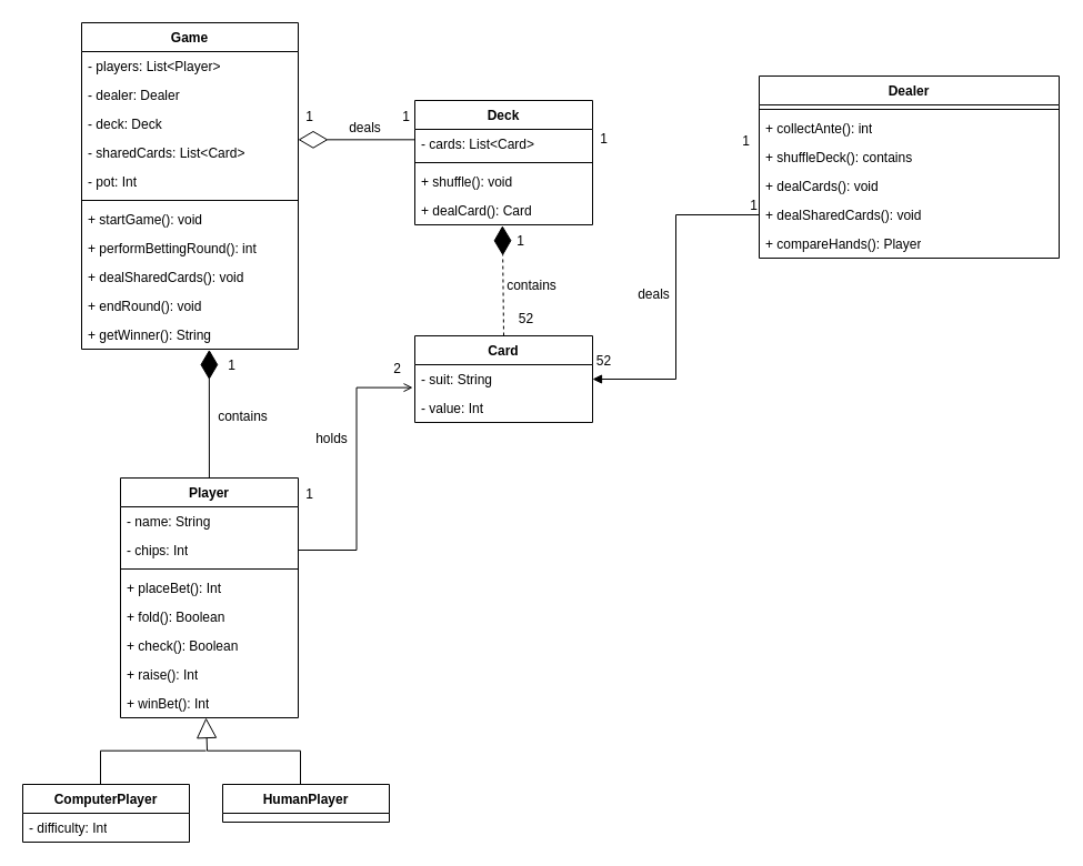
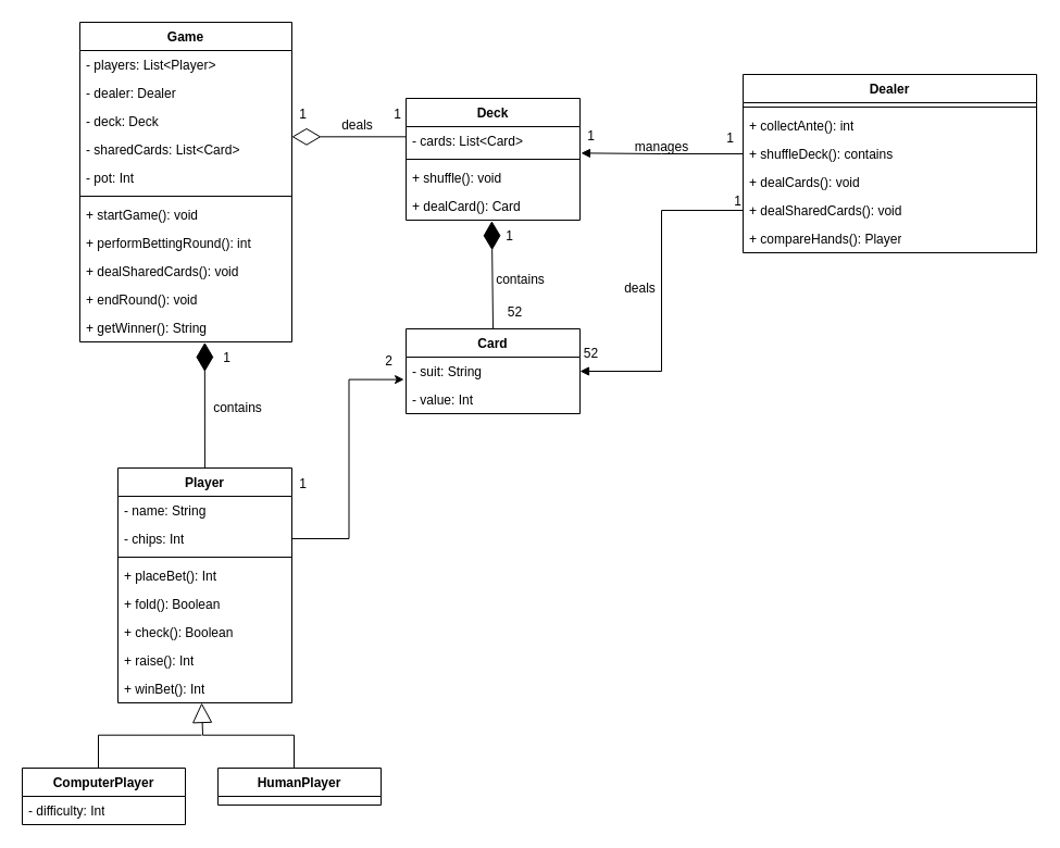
  <mxCell id="0" />
  <mxCell id="1" parent="0" />
  <mxCell id="2" value="Player" style="swimlane;fontStyle=1;align=center;verticalAlign=top;childLayout=stackLayout;horizontal=1;startSize=26;horizontalStack=0;resizeParent=1;resizeParentMax=0;resizeLast=0;collapsible=1;marginBottom=0;whiteSpace=wrap;html=1;" parent="1" vertex="1"><mxGeometry x="108" y="430" width="160" height="216" as="geometry" /></mxCell>
  <mxCell id="3" value="- name: String" style="text;strokeColor=none;fillColor=none;align=left;verticalAlign=top;spacingLeft=4;spacingRight=4;overflow=hidden;rotatable=0;points=[[0,0.5],[1,0.5]];portConstraint=eastwest;whiteSpace=wrap;html=1;" parent="2" vertex="1"><mxGeometry y="26" width="160" height="26" as="geometry" /></mxCell>
  <mxCell id="4" value="- chips: Int" style="text;strokeColor=none;fillColor=none;align=left;verticalAlign=top;spacingLeft=4;spacingRight=4;overflow=hidden;rotatable=0;points=[[0,0.5],[1,0.5]];portConstraint=eastwest;whiteSpace=wrap;html=1;" parent="2" vertex="1"><mxGeometry y="52" width="160" height="26" as="geometry" /></mxCell>
  <mxCell id="5" value="" style="line;strokeWidth=1;fillColor=none;align=left;verticalAlign=middle;spacingTop=-1;spacingLeft=3;spacingRight=3;rotatable=0;labelPosition=right;points=[];portConstraint=eastwest;strokeColor=inherit;" parent="2" vertex="1"><mxGeometry y="78" width="160" height="8" as="geometry" /></mxCell>
  <mxCell id="6" value="+ placeBet(): Int" style="text;strokeColor=none;fillColor=none;align=left;verticalAlign=top;spacingLeft=4;spacingRight=4;overflow=hidden;rotatable=0;points=[[0,0.5],[1,0.5]];portConstraint=eastwest;whiteSpace=wrap;html=1;" parent="2" vertex="1"><mxGeometry y="86" width="160" height="26" as="geometry" /></mxCell>
  <mxCell id="7" value="+ fold(): Boolean" style="text;strokeColor=none;fillColor=none;align=left;verticalAlign=top;spacingLeft=4;spacingRight=4;overflow=hidden;rotatable=0;points=[[0,0.5],[1,0.5]];portConstraint=eastwest;whiteSpace=wrap;html=1;" parent="2" vertex="1"><mxGeometry y="112" width="160" height="26" as="geometry" /></mxCell>
  <mxCell id="8" value="+ check(): Boolean" style="text;strokeColor=none;fillColor=none;align=left;verticalAlign=top;spacingLeft=4;spacingRight=4;overflow=hidden;rotatable=0;points=[[0,0.5],[1,0.5]];portConstraint=eastwest;whiteSpace=wrap;html=1;" parent="2" vertex="1"><mxGeometry y="138" width="160" height="26" as="geometry" /></mxCell>
  <mxCell id="9" value="+ raise(): Int" style="text;strokeColor=none;fillColor=none;align=left;verticalAlign=top;spacingLeft=4;spacingRight=4;overflow=hidden;rotatable=0;points=[[0,0.5],[1,0.5]];portConstraint=eastwest;whiteSpace=wrap;html=1;" parent="2" vertex="1"><mxGeometry y="164" width="160" height="26" as="geometry" /></mxCell>
  <mxCell id="10" value="+ winBet(): Int" style="text;strokeColor=none;fillColor=none;align=left;verticalAlign=top;spacingLeft=4;spacingRight=4;overflow=hidden;rotatable=0;points=[[0,0.5],[1,0.5]];portConstraint=eastwest;whiteSpace=wrap;html=1;" vertex="1" parent="2"><mxGeometry y="190" width="160" height="26" as="geometry" /></mxCell>
  <mxCell id="11" value="Deck" style="swimlane;fontStyle=1;align=center;verticalAlign=top;childLayout=stackLayout;horizontal=1;startSize=26;horizontalStack=0;resizeParent=1;resizeParentMax=0;resizeLast=0;collapsible=1;marginBottom=0;whiteSpace=wrap;html=1;" parent="1" vertex="1"><mxGeometry x="373" y="90" width="160" height="112" as="geometry" /></mxCell>
  <mxCell id="12" value="- cards: List&amp;lt;Card&amp;gt;" style="text;strokeColor=none;fillColor=none;align=left;verticalAlign=top;spacingLeft=4;spacingRight=4;overflow=hidden;rotatable=0;points=[[0,0.5],[1,0.5]];portConstraint=eastwest;whiteSpace=wrap;html=1;" parent="11" vertex="1"><mxGeometry y="26" width="160" height="26" as="geometry" /></mxCell>
  <mxCell id="13" value="" style="line;strokeWidth=1;fillColor=none;align=left;verticalAlign=middle;spacingTop=-1;spacingLeft=3;spacingRight=3;rotatable=0;labelPosition=right;points=[];portConstraint=eastwest;strokeColor=inherit;" parent="11" vertex="1"><mxGeometry y="52" width="160" height="8" as="geometry" /></mxCell>
  <mxCell id="14" value="+ shuffle(): void" style="text;strokeColor=none;fillColor=none;align=left;verticalAlign=top;spacingLeft=4;spacingRight=4;overflow=hidden;rotatable=0;points=[[0,0.5],[1,0.5]];portConstraint=eastwest;whiteSpace=wrap;html=1;" parent="11" vertex="1"><mxGeometry y="60" width="160" height="26" as="geometry" /></mxCell>
  <mxCell id="15" value="+ dealCard(): Card" style="text;strokeColor=none;fillColor=none;align=left;verticalAlign=top;spacingLeft=4;spacingRight=4;overflow=hidden;rotatable=0;points=[[0,0.5],[1,0.5]];portConstraint=eastwest;whiteSpace=wrap;html=1;" parent="11" vertex="1"><mxGeometry y="86" width="160" height="26" as="geometry" /></mxCell>
  <mxCell id="16" value="Card" style="swimlane;fontStyle=1;align=center;verticalAlign=top;childLayout=stackLayout;horizontal=1;startSize=26;horizontalStack=0;resizeParent=1;resizeParentMax=0;resizeLast=0;collapsible=1;marginBottom=0;whiteSpace=wrap;html=1;" parent="1" vertex="1"><mxGeometry x="373" y="302" width="160" height="78" as="geometry" /></mxCell>
  <mxCell id="17" value="- suit: String" style="text;strokeColor=none;fillColor=none;align=left;verticalAlign=top;spacingLeft=4;spacingRight=4;overflow=hidden;rotatable=0;points=[[0,0.5],[1,0.5]];portConstraint=eastwest;whiteSpace=wrap;html=1;" parent="16" vertex="1"><mxGeometry y="26" width="160" height="26" as="geometry" /></mxCell>
  <mxCell id="18" value="- value: Int" style="text;strokeColor=none;fillColor=none;align=left;verticalAlign=top;spacingLeft=4;spacingRight=4;overflow=hidden;rotatable=0;points=[[0,0.5],[1,0.5]];portConstraint=eastwest;whiteSpace=wrap;html=1;" parent="16" vertex="1"><mxGeometry y="52" width="160" height="26" as="geometry" /></mxCell>
  <mxCell id="19" value="Game" style="swimlane;fontStyle=1;align=center;verticalAlign=top;childLayout=stackLayout;horizontal=1;startSize=26;horizontalStack=0;resizeParent=1;resizeParentMax=0;resizeLast=0;collapsible=1;marginBottom=0;whiteSpace=wrap;html=1;" parent="1" vertex="1"><mxGeometry x="73" y="20" width="195" height="294" as="geometry" /></mxCell>
  <mxCell id="20" value="- players: List&amp;lt;Player&amp;gt;" style="text;strokeColor=none;fillColor=none;align=left;verticalAlign=top;spacingLeft=4;spacingRight=4;overflow=hidden;rotatable=0;points=[[0,0.5],[1,0.5]];portConstraint=eastwest;whiteSpace=wrap;html=1;" parent="19" vertex="1"><mxGeometry y="26" width="195" height="26" as="geometry" /></mxCell>
  <mxCell id="21" value="- dealer: Dealer" style="text;strokeColor=none;fillColor=none;align=left;verticalAlign=top;spacingLeft=4;spacingRight=4;overflow=hidden;rotatable=0;points=[[0,0.5],[1,0.5]];portConstraint=eastwest;whiteSpace=wrap;html=1;" parent="19" vertex="1"><mxGeometry y="52" width="195" height="26" as="geometry" /></mxCell>
  <mxCell id="22" value="- deck: Deck" style="text;strokeColor=none;fillColor=none;align=left;verticalAlign=top;spacingLeft=4;spacingRight=4;overflow=hidden;rotatable=0;points=[[0,0.5],[1,0.5]];portConstraint=eastwest;whiteSpace=wrap;html=1;" parent="19" vertex="1"><mxGeometry y="78" width="195" height="26" as="geometry" /></mxCell>
  <mxCell id="23" value="- sharedCards: List&amp;lt;Card&amp;gt;" style="text;strokeColor=none;fillColor=none;align=left;verticalAlign=top;spacingLeft=4;spacingRight=4;overflow=hidden;rotatable=0;points=[[0,0.5],[1,0.5]];portConstraint=eastwest;whiteSpace=wrap;html=1;" parent="19" vertex="1"><mxGeometry y="104" width="195" height="26" as="geometry" /></mxCell>
  <mxCell id="24" value="- pot: Int" style="text;strokeColor=none;fillColor=none;align=left;verticalAlign=top;spacingLeft=4;spacingRight=4;overflow=hidden;rotatable=0;points=[[0,0.5],[1,0.5]];portConstraint=eastwest;whiteSpace=wrap;html=1;" parent="19" vertex="1"><mxGeometry y="130" width="195" height="26" as="geometry" /></mxCell>
  <mxCell id="25" value="" style="line;strokeWidth=1;fillColor=none;align=left;verticalAlign=middle;spacingTop=-1;spacingLeft=3;spacingRight=3;rotatable=0;labelPosition=right;points=[];portConstraint=eastwest;strokeColor=inherit;" parent="19" vertex="1"><mxGeometry y="156" width="195" height="8" as="geometry" /></mxCell>
  <mxCell id="26" value="+ startGame(): void" style="text;strokeColor=none;fillColor=none;align=left;verticalAlign=top;spacingLeft=4;spacingRight=4;overflow=hidden;rotatable=0;points=[[0,0.5],[1,0.5]];portConstraint=eastwest;whiteSpace=wrap;html=1;" parent="19" vertex="1"><mxGeometry y="164" width="195" height="26" as="geometry" /></mxCell>
  <mxCell id="27" value="+ performBettingRound(): int" style="text;strokeColor=none;fillColor=none;align=left;verticalAlign=top;spacingLeft=4;spacingRight=4;overflow=hidden;rotatable=0;points=[[0,0.5],[1,0.5]];portConstraint=eastwest;whiteSpace=wrap;html=1;" parent="19" vertex="1"><mxGeometry y="190" width="195" height="26" as="geometry" /></mxCell>
  <mxCell id="28" value="+ dealSharedCards(): void" style="text;strokeColor=none;fillColor=none;align=left;verticalAlign=top;spacingLeft=4;spacingRight=4;overflow=hidden;rotatable=0;points=[[0,0.5],[1,0.5]];portConstraint=eastwest;whiteSpace=wrap;html=1;" parent="19" vertex="1"><mxGeometry y="216" width="195" height="26" as="geometry" /></mxCell>
  <mxCell id="29" value="+ endRound(): void" style="text;strokeColor=none;fillColor=none;align=left;verticalAlign=top;spacingLeft=4;spacingRight=4;overflow=hidden;rotatable=0;points=[[0,0.5],[1,0.5]];portConstraint=eastwest;whiteSpace=wrap;html=1;" parent="19" vertex="1"><mxGeometry y="242" width="195" height="26" as="geometry" /></mxCell>
  <mxCell id="30" value="+ getWinner(): String" style="text;strokeColor=none;fillColor=none;align=left;verticalAlign=top;spacingLeft=4;spacingRight=4;overflow=hidden;rotatable=0;points=[[0,0.5],[1,0.5]];portConstraint=eastwest;whiteSpace=wrap;html=1;" vertex="1" parent="19"><mxGeometry y="268" width="195" height="26" as="geometry" /></mxCell>
  <mxCell id="31" value="ComputerPlayer" style="swimlane;fontStyle=1;align=center;verticalAlign=top;childLayout=stackLayout;horizontal=1;startSize=26;horizontalStack=0;resizeParent=1;resizeParentMax=0;resizeLast=0;collapsible=1;marginBottom=0;whiteSpace=wrap;html=1;" parent="1" vertex="1"><mxGeometry x="20" y="706" width="150" height="52" as="geometry" /></mxCell>
  <mxCell id="32" value="- difficulty: Int" style="text;strokeColor=none;fillColor=none;align=left;verticalAlign=top;spacingLeft=4;spacingRight=4;overflow=hidden;rotatable=0;points=[[0,0.5],[1,0.5]];portConstraint=eastwest;whiteSpace=wrap;html=1;" parent="31" vertex="1"><mxGeometry y="26" width="150" height="26" as="geometry" /></mxCell>
  <mxCell id="33" value="HumanPlayer" style="swimlane;fontStyle=1;align=center;verticalAlign=top;childLayout=stackLayout;horizontal=1;startSize=26;horizontalStack=0;resizeParent=1;resizeParentMax=0;resizeLast=0;collapsible=1;marginBottom=0;whiteSpace=wrap;html=1;" parent="1" vertex="1"><mxGeometry x="200" y="706" width="150" height="34" as="geometry" /></mxCell>
  <mxCell id="34" value="Dealer" style="swimlane;fontStyle=1;align=center;verticalAlign=top;childLayout=stackLayout;horizontal=1;startSize=26;horizontalStack=0;resizeParent=1;resizeParentMax=0;resizeLast=0;collapsible=1;marginBottom=0;whiteSpace=wrap;html=1;" parent="1" vertex="1"><mxGeometry x="683" y="68" width="270" height="164" as="geometry" /></mxCell>
  <mxCell id="35" value="" style="line;strokeWidth=1;fillColor=none;align=left;verticalAlign=middle;spacingTop=-1;spacingLeft=3;spacingRight=3;rotatable=0;labelPosition=right;points=[];portConstraint=eastwest;strokeColor=inherit;" parent="34" vertex="1"><mxGeometry y="26" width="270" height="8" as="geometry" /></mxCell>
  <mxCell id="36" value="+ collectAnte(): int" style="text;strokeColor=none;fillColor=none;align=left;verticalAlign=top;spacingLeft=4;spacingRight=4;overflow=hidden;rotatable=0;points=[[0,0.5],[1,0.5]];portConstraint=eastwest;whiteSpace=wrap;html=1;" parent="34" vertex="1"><mxGeometry y="34" width="270" height="26" as="geometry" /></mxCell>
  <mxCell id="37" value="+ shuffleDeck(): contains" style="text;strokeColor=none;fillColor=none;align=left;verticalAlign=top;spacingLeft=4;spacingRight=4;overflow=hidden;rotatable=0;points=[[0,0.5],[1,0.5]];portConstraint=eastwest;whiteSpace=wrap;html=1;" parent="34" vertex="1"><mxGeometry y="60" width="270" height="26" as="geometry" /></mxCell>
  <mxCell id="38" value="+ dealCards(): void" style="text;strokeColor=none;fillColor=none;align=left;verticalAlign=top;spacingLeft=4;spacingRight=4;overflow=hidden;rotatable=0;points=[[0,0.5],[1,0.5]];portConstraint=eastwest;whiteSpace=wrap;html=1;" parent="34" vertex="1"><mxGeometry y="86" width="270" height="26" as="geometry" /></mxCell>
  <mxCell id="39" value="+ dealSharedCards(): void" style="text;strokeColor=none;fillColor=none;align=left;verticalAlign=top;spacingLeft=4;spacingRight=4;overflow=hidden;rotatable=0;points=[[0,0.5],[1,0.5]];portConstraint=eastwest;whiteSpace=wrap;html=1;" parent="34" vertex="1"><mxGeometry y="112" width="270" height="26" as="geometry" /></mxCell>
  <mxCell id="40" value="+ compareHands(): Player" style="text;strokeColor=none;fillColor=none;align=left;verticalAlign=top;spacingLeft=4;spacingRight=4;overflow=hidden;rotatable=0;points=[[0,0.5],[1,0.5]];portConstraint=eastwest;whiteSpace=wrap;html=1;" parent="34" vertex="1"><mxGeometry y="138" width="270" height="26" as="geometry" /></mxCell>
  <mxCell id="41" value="" style="endArrow=block;endSize=16;endFill=0;html=1;rounded=0;entryX=0.5;entryY=1.128;entryDx=0;entryDy=0;entryPerimeter=0;exitX=0.5;exitY=0;exitDx=0;exitDy=0;edgeStyle=orthogonalEdgeStyle;" parent="1" edge="1"><mxGeometry width="160" relative="1" as="geometry"><mxPoint x="270" y="705.67" as="sourcePoint" /><mxPoint x="185" y="645.998" as="targetPoint" /><Array as="points"><mxPoint x="270" y="675.67" /><mxPoint x="186" y="675.67" /></Array></mxGeometry></mxCell>
  <mxCell id="42" value="" style="endArrow=none;html=1;edgeStyle=orthogonalEdgeStyle;rounded=0;exitX=0.5;exitY=0;exitDx=0;exitDy=0;" parent="1" edge="1"><mxGeometry relative="1" as="geometry"><mxPoint x="90" y="705.67" as="sourcePoint" /><mxPoint x="185" y="675.67" as="targetPoint" /><Array as="points"><mxPoint x="90" y="675.67" /></Array></mxGeometry></mxCell>
- <mxCell id="43" value="" style="endArrow=diamondThin;endFill=1;endSize=24;html=1;rounded=0;exitX=0.5;exitY=0;exitDx=0;exitDy=0;entryX=0.493;entryY=1.029;entryDx=0;entryDy=0;entryPerimeter=0;dashed=1;" edge="1" parent="1" source="16" target="15"><mxGeometry width="160" relative="1" as="geometry"><mxPoint x="563" y="310" as="sourcePoint" /><mxPoint x="333" y="250" as="targetPoint" /></mxGeometry></mxCell>
+ <mxCell id="43" value="" style="endArrow=diamondThin;endFill=1;endSize=24;html=1;rounded=0;exitX=0.5;exitY=0;exitDx=0;exitDy=0;entryX=0.493;entryY=1.029;entryDx=0;entryDy=0;entryPerimeter=0;" edge="1" parent="1" source="16" target="15"><mxGeometry width="160" relative="1" as="geometry"><mxPoint x="563" y="310" as="sourcePoint" /><mxPoint x="333" y="250" as="targetPoint" /></mxGeometry></mxCell>
  <mxCell id="44" value="52" style="text;html=1;align=center;verticalAlign=middle;resizable=0;points=[];autosize=1;strokeColor=none;fillColor=none;" vertex="1" parent="1"><mxGeometry x="453" y="272" width="40" height="30" as="geometry" /></mxCell>
  <mxCell id="45" value="1" style="text;html=1;align=center;verticalAlign=middle;resizable=0;points=[];autosize=1;strokeColor=none;fillColor=none;" vertex="1" parent="1"><mxGeometry x="453" y="202" width="30" height="30" as="geometry" /></mxCell>
  <mxCell id="46" value="contains" style="text;html=1;align=center;verticalAlign=middle;resizable=0;points=[];autosize=1;strokeColor=none;fillColor=none;" vertex="1" parent="1"><mxGeometry x="443" y="242" width="70" height="30" as="geometry" /></mxCell>
+ <mxCell id="47" value="manages" style="text;html=1;align=center;verticalAlign=middle;resizable=0;points=[];autosize=1;strokeColor=none;fillColor=none;" vertex="1" parent="1"><mxGeometry x="573" y="120" width="70" height="30" as="geometry" /></mxCell>
+ <mxCell id="48" value="" style="endArrow=block;endFill=1;html=1;edgeStyle=orthogonalEdgeStyle;align=left;verticalAlign=top;rounded=0;exitX=0;exitY=0.5;exitDx=0;exitDy=0;entryX=1.006;entryY=0.936;entryDx=0;entryDy=0;entryPerimeter=0;" edge="1" parent="1" source="37" target="12"><mxGeometry x="-1" relative="1" as="geometry"><mxPoint x="713" y="260" as="sourcePoint" /><mxPoint x="873" y="260" as="targetPoint" /></mxGeometry></mxCell>
  <mxCell id="49" value="1" style="text;html=1;align=center;verticalAlign=middle;resizable=0;points=[];autosize=1;strokeColor=none;fillColor=none;" vertex="1" parent="1"><mxGeometry x="656" y="112" width="30" height="30" as="geometry" /></mxCell>
  <mxCell id="50" value="1" style="text;html=1;align=center;verticalAlign=middle;resizable=0;points=[];autosize=1;strokeColor=none;fillColor=none;" vertex="1" parent="1"><mxGeometry x="528" y="110" width="30" height="30" as="geometry" /></mxCell>
  <mxCell id="51" value="" style="endArrow=block;endFill=1;html=1;edgeStyle=orthogonalEdgeStyle;align=left;verticalAlign=top;rounded=0;exitX=0;exitY=0.5;exitDx=0;exitDy=0;entryX=1;entryY=0.5;entryDx=0;entryDy=0;" edge="1" parent="1" source="39" target="17"><mxGeometry x="-1" relative="1" as="geometry"><mxPoint x="713" y="260" as="sourcePoint" /><mxPoint x="873" y="260" as="targetPoint" /></mxGeometry></mxCell>
  <mxCell id="52" value="deals" style="text;html=1;align=center;verticalAlign=middle;resizable=0;points=[];autosize=1;strokeColor=none;fillColor=none;" vertex="1" parent="1"><mxGeometry x="563" y="250" width="50" height="30" as="geometry" /></mxCell>
  <mxCell id="53" value="1" style="text;html=1;align=center;verticalAlign=middle;resizable=0;points=[];autosize=1;strokeColor=none;fillColor=none;" vertex="1" parent="1"><mxGeometry x="663" y="170" width="30" height="30" as="geometry" /></mxCell>
  <mxCell id="54" value="52" style="text;html=1;align=center;verticalAlign=middle;resizable=0;points=[];autosize=1;strokeColor=none;fillColor=none;" vertex="1" parent="1"><mxGeometry x="523" y="310" width="40" height="30" as="geometry" /></mxCell>
  <mxCell id="55" value="" style="endArrow=diamondThin;endFill=1;endSize=24;html=1;rounded=0;entryX=0.589;entryY=1.019;entryDx=0;entryDy=0;entryPerimeter=0;" edge="1" parent="1" source="2" target="30"><mxGeometry width="160" relative="1" as="geometry"><mxPoint x="238" y="350" as="sourcePoint" /><mxPoint x="398" y="350" as="targetPoint" /></mxGeometry></mxCell>
  <mxCell id="56" value="contains" style="text;html=1;align=center;verticalAlign=middle;resizable=0;points=[];autosize=1;strokeColor=none;fillColor=none;" vertex="1" parent="1"><mxGeometry x="183" y="360" width="70" height="30" as="geometry" /></mxCell>
  <mxCell id="57" value="1" style="text;html=1;align=center;verticalAlign=middle;resizable=0;points=[];autosize=1;strokeColor=none;fillColor=none;" vertex="1" parent="1"><mxGeometry x="193" y="314" width="30" height="30" as="geometry" /></mxCell>
  <mxCell id="58" value="" style="endArrow=diamondThin;endFill=0;endSize=24;html=1;rounded=0;exitX=0;exitY=0.359;exitDx=0;exitDy=0;entryX=0.998;entryY=0.218;entryDx=0;entryDy=0;entryPerimeter=0;exitPerimeter=0;" edge="1" parent="1" source="12"><mxGeometry width="160" relative="1" as="geometry"><mxPoint x="338.32" y="124.67" as="sourcePoint" /><mxPoint x="268" y="125.338" as="targetPoint" /></mxGeometry></mxCell>
  <mxCell id="59" value="deals" style="text;html=1;align=center;verticalAlign=middle;resizable=0;points=[];autosize=1;strokeColor=none;fillColor=none;" vertex="1" parent="1"><mxGeometry x="303" y="100" width="50" height="30" as="geometry" /></mxCell>
  <mxCell id="60" value="1" style="text;html=1;align=center;verticalAlign=middle;resizable=0;points=[];autosize=1;strokeColor=none;fillColor=none;" vertex="1" parent="1"><mxGeometry x="263" y="90" width="30" height="30" as="geometry" /></mxCell>
  <mxCell id="61" value="1" style="text;html=1;align=center;verticalAlign=middle;resizable=0;points=[];autosize=1;strokeColor=none;fillColor=none;" vertex="1" parent="1"><mxGeometry x="350" y="90" width="30" height="30" as="geometry" /></mxCell>
- <mxCell id="62" style="edgeStyle=orthogonalEdgeStyle;rounded=0;orthogonalLoop=1;jettySize=auto;html=1;exitX=1;exitY=0.5;exitDx=0;exitDy=0;entryX=-0.012;entryY=-0.207;entryDx=0;entryDy=0;entryPerimeter=0;endArrow=open;" edge="1" parent="1" source="4" target="18"><mxGeometry relative="1" as="geometry" /></mxCell>
+ <mxCell id="62" style="edgeStyle=orthogonalEdgeStyle;rounded=0;orthogonalLoop=1;jettySize=auto;html=1;exitX=1;exitY=0.5;exitDx=0;exitDy=0;entryX=-0.012;entryY=-0.207;entryDx=0;entryDy=0;entryPerimeter=0;" edge="1" parent="1" source="4" target="18"><mxGeometry relative="1" as="geometry" /></mxCell>
  <mxCell id="63" value="1" style="text;html=1;align=center;verticalAlign=middle;resizable=0;points=[];autosize=1;strokeColor=none;fillColor=none;" vertex="1" parent="1"><mxGeometry x="263" y="430" width="30" height="30" as="geometry" /></mxCell>
  <mxCell id="64" value="2" style="text;html=1;align=center;verticalAlign=middle;resizable=0;points=[];autosize=1;strokeColor=none;fillColor=none;" vertex="1" parent="1"><mxGeometry x="342" y="317" width="30" height="30" as="geometry" /></mxCell>
- <mxCell id="65" value="holds" style="text;html=1;align=center;verticalAlign=middle;resizable=0;points=[];autosize=1;strokeColor=none;fillColor=none;" vertex="1" parent="1"><mxGeometry x="273" y="380" width="50" height="30" as="geometry" /></mxCell>
